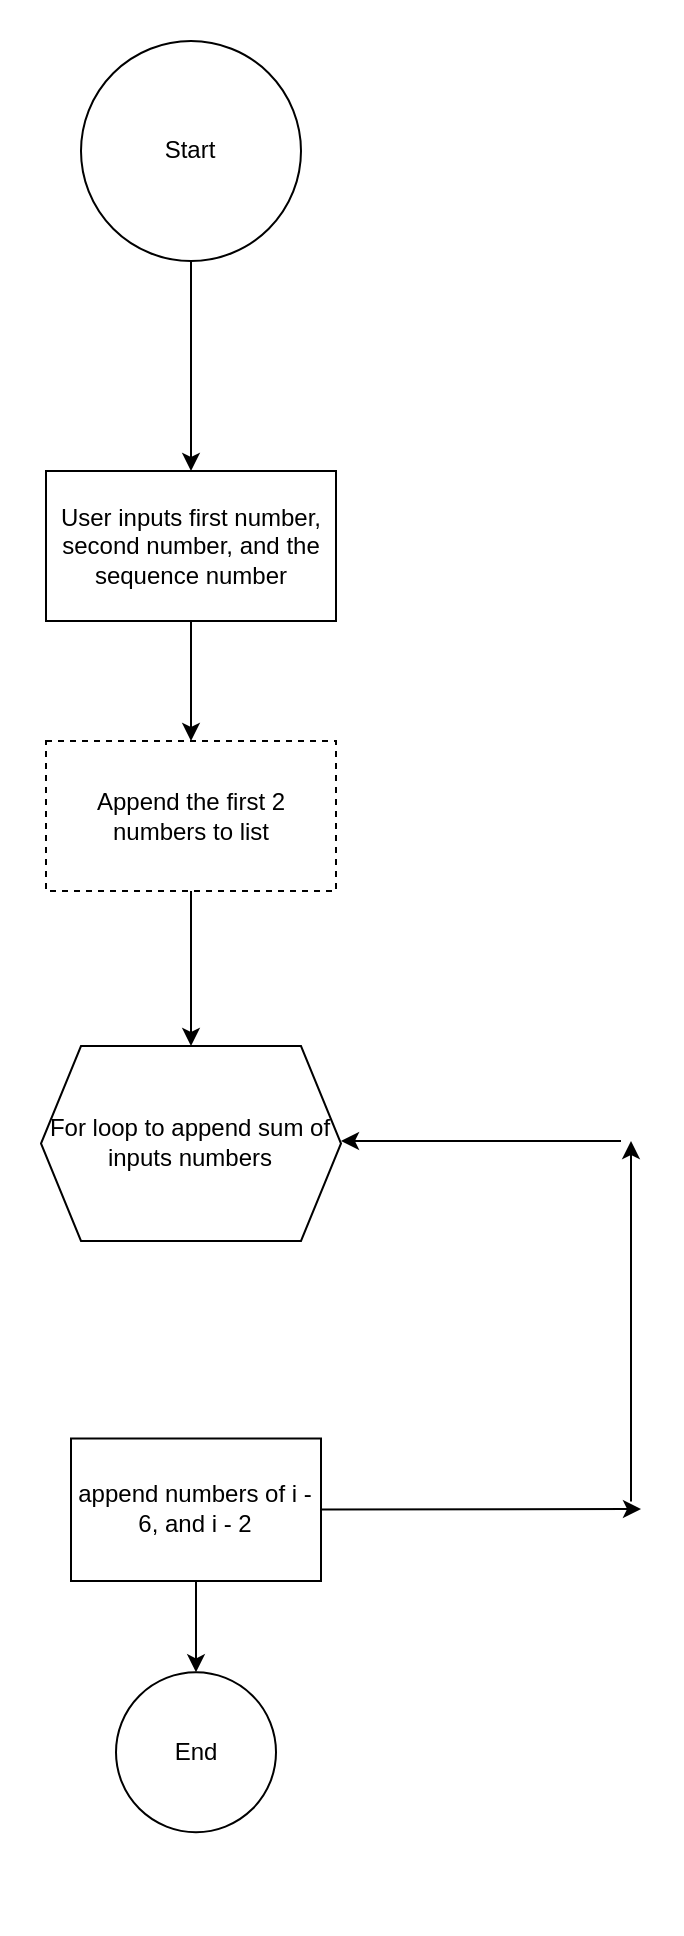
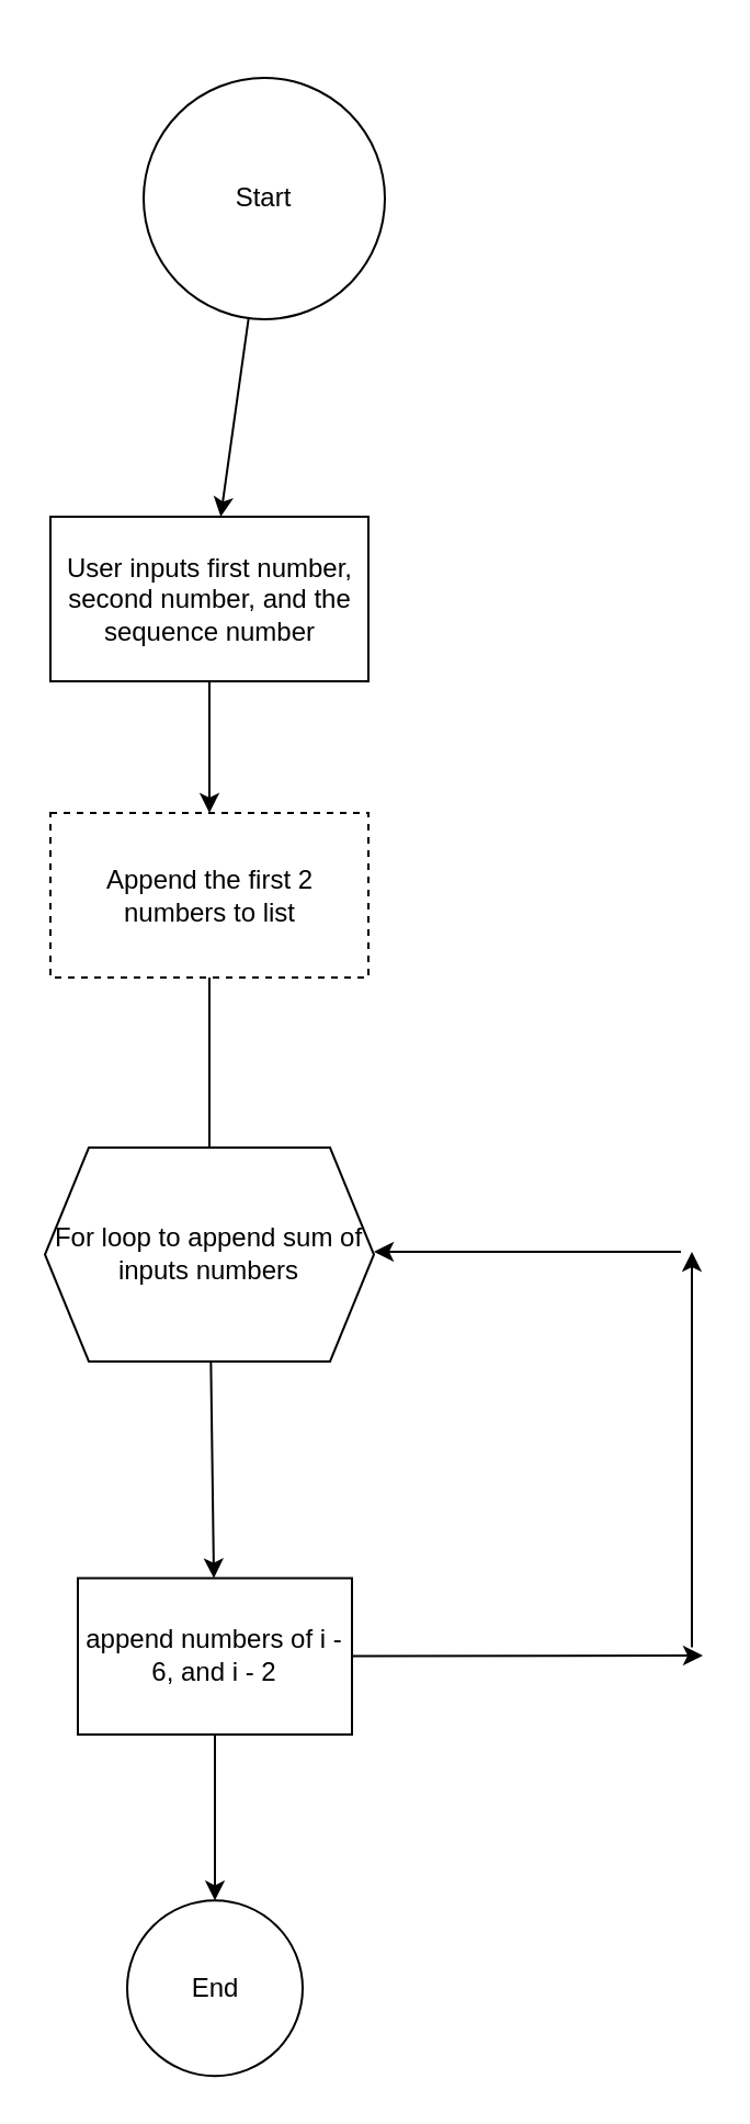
  <mxCell id="0" />
  <mxCell id="1" parent="0" />
  <mxCell id="2" value="" style="edgeStyle=none;html=1;" edge="1" parent="1" source="3" target="5"><mxGeometry relative="1" as="geometry" /></mxCell>
- <mxCell id="3" value="Start" style="ellipse;whiteSpace=wrap;html=1;aspect=fixed;" vertex="1" parent="1"><mxGeometry x="40" y="20" width="110" height="110" as="geometry" /></mxCell>
+ <mxCell id="3" value="Start" style="ellipse;whiteSpace=wrap;html=1;aspect=fixed;" vertex="1" parent="1"><mxGeometry x="65" y="35" width="110" height="110" as="geometry" /></mxCell>
  <mxCell id="4" value="" style="edgeStyle=none;html=1;" edge="1" parent="1" source="5" target="7"><mxGeometry relative="1" as="geometry" /></mxCell>
  <mxCell id="5" value="User inputs first number, second number, and the sequence number" style="whiteSpace=wrap;html=1;" vertex="1" parent="1"><mxGeometry x="22.5" y="235" width="145" height="75" as="geometry" /></mxCell>
- <mxCell id="6" value="" style="edgeStyle=none;html=1;" edge="1" parent="1" source="7" target="9"><mxGeometry relative="1" as="geometry" /></mxCell>
+ <mxCell id="6" value="" style="edgeStyle=none;html=1;endArrow=none;" edge="1" parent="1" source="7" target="9"><mxGeometry relative="1" as="geometry" /></mxCell>
  <mxCell id="7" value="Append the first 2 numbers to list" style="whiteSpace=wrap;html=1;dashed=1;" vertex="1" parent="1"><mxGeometry x="22.5" y="370" width="145" height="75" as="geometry" /></mxCell>
+ <mxCell id="8" value="" style="edgeStyle=none;html=1;" edge="1" parent="1" source="9" target="12"><mxGeometry relative="1" as="geometry" /></mxCell>
  <mxCell id="9" value="For loop to append sum of inputs numbers" style="shape=hexagon;perimeter=hexagonPerimeter2;whiteSpace=wrap;html=1;fixedSize=1;" vertex="1" parent="1"><mxGeometry x="20" y="522.5" width="150" height="97.5" as="geometry" /></mxCell>
  <mxCell id="10" value="" style="edgeStyle=none;html=1;" edge="1" parent="1" source="12"><mxGeometry relative="1" as="geometry"><mxPoint x="320" y="754" as="targetPoint" /></mxGeometry></mxCell>
  <mxCell id="11" value="" style="edgeStyle=none;html=1;" edge="1" parent="1" source="12" target="15"><mxGeometry relative="1" as="geometry" /></mxCell>
  <mxCell id="12" value="append numbers of i - 6, and i - 2" style="whiteSpace=wrap;html=1;" vertex="1" parent="1"><mxGeometry x="35" y="718.75" width="125" height="71.25" as="geometry" /></mxCell>
  <mxCell id="13" value="" style="edgeStyle=none;html=1;" edge="1" parent="1"><mxGeometry relative="1" as="geometry"><mxPoint x="315" y="570" as="targetPoint" /><mxPoint x="315" y="750.27" as="sourcePoint" /></mxGeometry></mxCell>
  <mxCell id="14" value="" style="edgeStyle=none;html=1;" edge="1" parent="1"><mxGeometry relative="1" as="geometry"><mxPoint x="170" y="570" as="targetPoint" /><mxPoint x="310" y="570" as="sourcePoint" /></mxGeometry></mxCell>
- <mxCell id="15" value="End" style="ellipse;whiteSpace=wrap;html=1;" vertex="1" parent="1"><mxGeometry x="57.5" y="835.625" width="80" height="80" as="geometry" /></mxCell>
+ <mxCell id="15" value="End" style="ellipse;whiteSpace=wrap;html=1;" vertex="1" parent="1"><mxGeometry x="57.5" y="865.625" width="80" height="80" as="geometry" /></mxCell>
